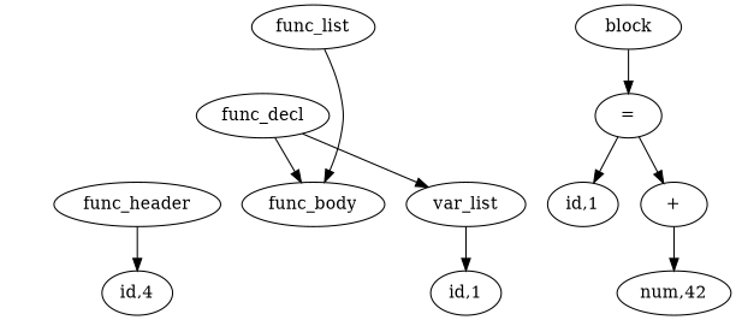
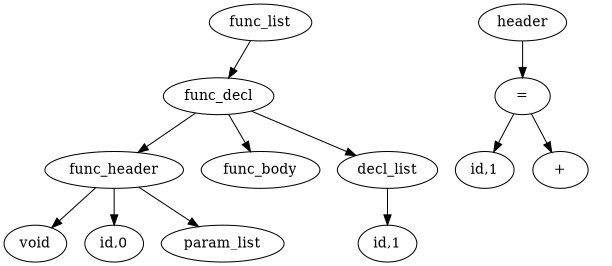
  digraph {
    ordering=out
    n1 [label=func_list]
    n2 [label=func_decl]
    n3 [label=func_header]
    n4 [label=func_body]
-   n5 [label=var_list]
-   n7 [label="id,4"]
+   n5 [label=decl_list]
+   n6 [label=void]
+   n7 [label="id,0"]
+   n8 [label=param_list]
    n9 [label="id,1"]
-   n10 [label=block]
+   n10 [label=header]
    n11 [label="="]
    n12 [label="id,1"]
    n13 [label="+"]
-   n14 [label="num,42"]
-   n1 -> n4
+   n1 -> n2
+   n2 -> n3
    n2 -> n4
    n2 -> n5
+   n3 -> n6
    n3 -> n7
+   n3 -> n8
    n5 -> n9
    n10 -> n11
    n11 -> n12
    n11 -> n13
-   n13 -> n14
  }
